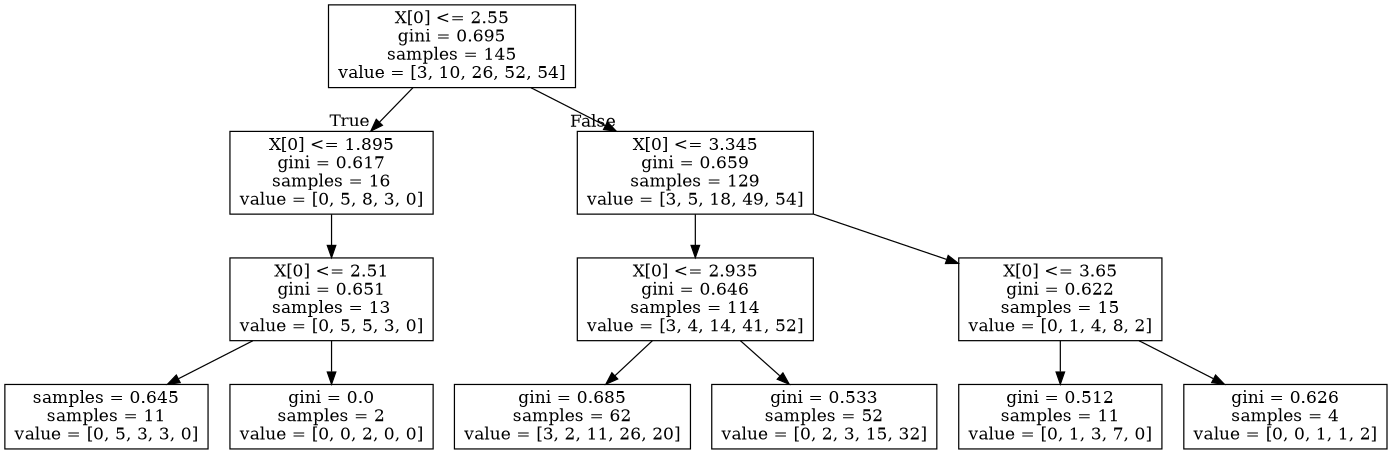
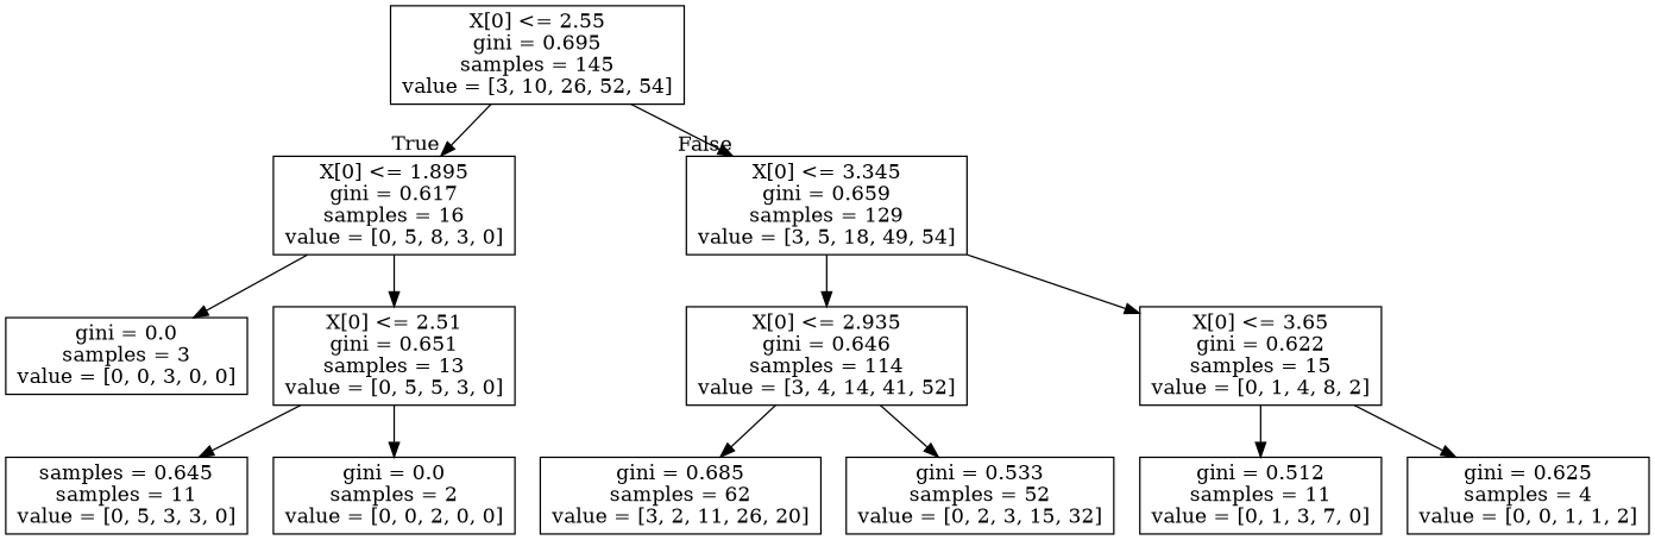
  digraph {
    node [shape=box]
    n1 [label="X[0] <= 2.55\ngini = 0.695\nsamples = 145\nvalue = [3, 10, 26, 52, 54]"]
    n2 [label="X[0] <= 1.895\ngini = 0.617\nsamples = 16\nvalue = [0, 5, 8, 3, 0]"]
    n3 [label="X[0] <= 3.345\ngini = 0.659\nsamples = 129\nvalue = [3, 5, 18, 49, 54]"]
+   n4 [label="gini = 0.0\nsamples = 3\nvalue = [0, 0, 3, 0, 0]"]
    n5 [label="X[0] <= 2.51\ngini = 0.651\nsamples = 13\nvalue = [0, 5, 5, 3, 0]"]
    n6 [label="X[0] <= 2.935\ngini = 0.646\nsamples = 114\nvalue = [3, 4, 14, 41, 52]"]
    n7 [label="X[0] <= 3.65\ngini = 0.622\nsamples = 15\nvalue = [0, 1, 4, 8, 2]"]
    n8 [label="samples = 0.645\nsamples = 11\nvalue = [0, 5, 3, 3, 0]"]
    n9 [label="gini = 0.0\nsamples = 2\nvalue = [0, 0, 2, 0, 0]"]
    n10 [label="gini = 0.685\nsamples = 62\nvalue = [3, 2, 11, 26, 20]"]
    n11 [label="gini = 0.533\nsamples = 52\nvalue = [0, 2, 3, 15, 32]"]
    n12 [label="gini = 0.512\nsamples = 11\nvalue = [0, 1, 3, 7, 0]"]
-   n13 [label="gini = 0.626\nsamples = 4\nvalue = [0, 0, 1, 1, 2]"]
+   n13 [label="gini = 0.625\nsamples = 4\nvalue = [0, 0, 1, 1, 2]"]
    n1 -> n2 [headlabel=True labelangle=45 labeldistance=2.5]
    n1 -> n3 [headlabel=False labelangle=-45 labeldistance=2.5]
+   n2 -> n4
    n2 -> n5
    n3 -> n6
    n3 -> n7
    n5 -> n8
    n5 -> n9
    n6 -> n10
    n6 -> n11
    n7 -> n12
    n7 -> n13
  }
